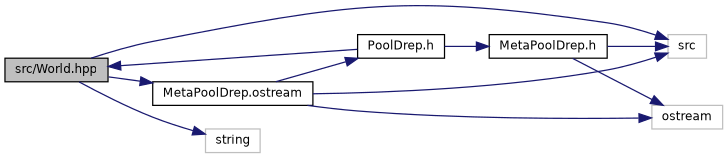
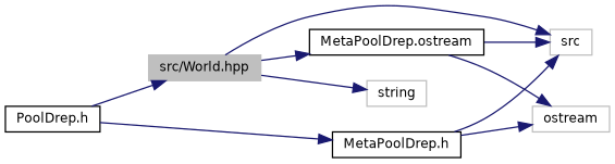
  digraph {
    fontname="DejaVu Sans"
    rankdir=LR
    node [color=black fillcolor=white fontname="DejaVu Sans" fontsize=10 shape=record style=filled]
    edge [color=midnightblue fontname="DejaVu Sans" fontsize=10 labelfontname=Helvetica labelfontsize=10 style=solid]
-   n1 [fillcolor=grey75 fontcolor=black height=0.2 label="src/World.hpp" width=0.4]
+   n1 [color=grey75 fillcolor=grey75 fontcolor=black height=0.2 label="src/World.hpp" width=0.4]
    n2 [color=grey75 height=0.2 label=src width=0.4]
    n3 [color=grey75 height=0.2 label=string width=0.4]
    n4 [height=0.2 label="MetaPoolDrep.ostream" width=0.4]
    n5 [height=0.2 label="PoolDrep.h" width=0.4]
    n6 [color=grey75 height=0.2 label=ostream width=0.4]
    n7 [height=0.2 label="MetaPoolDrep.h" width=0.4]
    n1 -> n2
    n1 -> n3
    n1 -> n4
    n4 -> n2
-   n4 -> n5
    n4 -> n6
    n5 -> n1
    n5 -> n7
    n7 -> n2
    n7 -> n6
  }
